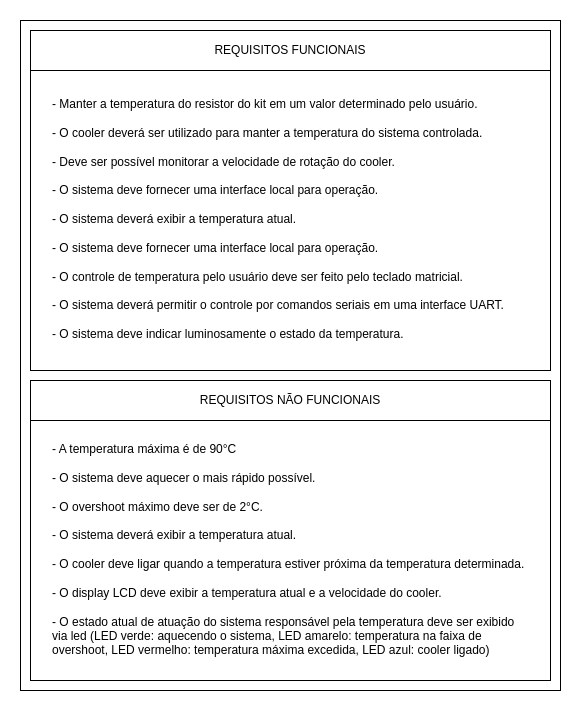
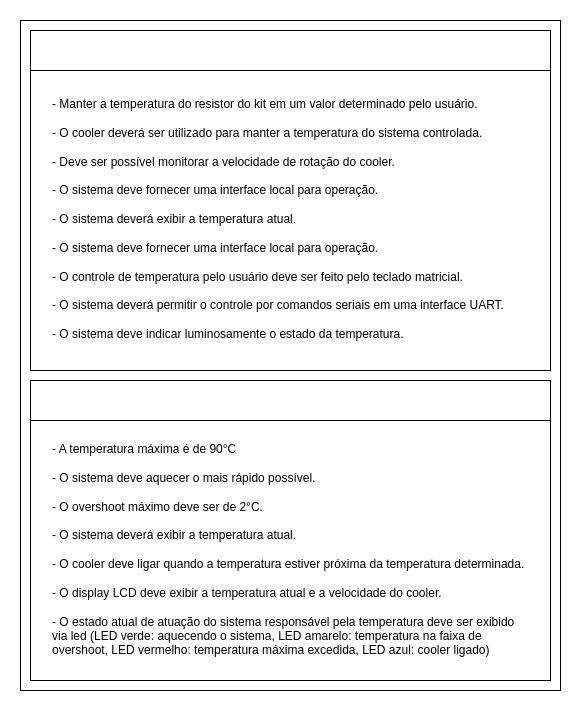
  <mxCell id="0" style=";html=1;" />
  <mxCell id="1" style=";html=1;" parent="0" />
  <mxCell id="2" value="" style="rounded=0;whiteSpace=wrap;html=1;" vertex="1" parent="1"><mxGeometry x="20" y="20" width="540" height="670" as="geometry" /></mxCell>
  <mxCell id="3" value="" style="rounded=0;whiteSpace=wrap;html=1;" vertex="1" parent="1"><mxGeometry x="30" y="30" width="520" height="40" as="geometry" /></mxCell>
  <mxCell id="4" value="" style="rounded=0;whiteSpace=wrap;html=1;" vertex="1" parent="1"><mxGeometry x="30" y="70" width="520" height="300" as="geometry" /></mxCell>
- <mxCell id="5" value="REQUISITOS FUNCIONAIS" style="text;html=1;align=center;verticalAlign=middle;whiteSpace=wrap;rounded=0;" vertex="1" parent="1"><mxGeometry x="180" y="35" width="220" height="30" as="geometry" /></mxCell>
  <mxCell id="6" value="- Manter a temperatura do resistor do kit em um valor determinado pelo usuário.&lt;div&gt;&lt;br&gt;&lt;/div&gt;&lt;div&gt;-&amp;nbsp;O cooler deverá ser utilizado para manter a temperatura do sistema controlada.&lt;/div&gt;&lt;div&gt;&lt;br&gt;&lt;/div&gt;&lt;div&gt;-&amp;nbsp;Deve ser possível monitorar a velocidade de rotação do cooler.&lt;/div&gt;&lt;div&gt;&lt;br&gt;&lt;/div&gt;&lt;div&gt;-&amp;nbsp;O sistema deve fornecer uma interface local para operação.&lt;/div&gt;&lt;div&gt;&lt;br&gt;&lt;/div&gt;&lt;div&gt;- O sistema deverá exibir a temperatura atual.&lt;/div&gt;&lt;div&gt;&lt;br&gt;&lt;/div&gt;&lt;div&gt;&lt;span style=&quot;background-color: transparent; color: light-dark(rgb(0, 0, 0), rgb(255, 255, 255));&quot;&gt;-&amp;nbsp;O sistema deve fornecer uma interface local para operação.&lt;/span&gt;&lt;/div&gt;&lt;div&gt;&lt;span style=&quot;background-color: transparent; color: light-dark(rgb(0, 0, 0), rgb(255, 255, 255));&quot;&gt;&lt;br&gt;&lt;/span&gt;&lt;/div&gt;&lt;div&gt;&lt;span style=&quot;background-color: transparent; color: light-dark(rgb(0, 0, 0), rgb(255, 255, 255));&quot;&gt;- O controle de temperatura pelo usuário deve ser feito pelo teclado matricial.&lt;/span&gt;&lt;/div&gt;&lt;div&gt;&lt;br&gt;&lt;/div&gt;&lt;div&gt;- O sistema deverá permitir o controle por comandos seriais em uma interface UART.&lt;/div&gt;&lt;div&gt;&lt;br&gt;&lt;/div&gt;&lt;div&gt;- O sistema deve indicar luminosamente o estado da temperatura.&lt;/div&gt;" style="text;html=1;align=left;verticalAlign=top;whiteSpace=wrap;rounded=0;" vertex="1" parent="1"><mxGeometry x="50" y="90" width="480" height="260" as="geometry" /></mxCell>
  <mxCell id="7" value="" style="rounded=0;whiteSpace=wrap;html=1;" vertex="1" parent="1"><mxGeometry x="30" y="380" width="520" height="40" as="geometry" /></mxCell>
  <mxCell id="8" value="" style="rounded=0;whiteSpace=wrap;html=1;" vertex="1" parent="1"><mxGeometry x="30" y="420" width="520" height="260" as="geometry" /></mxCell>
- <mxCell id="9" value="REQUISITOS NÃO FUNCIONAIS" style="text;html=1;align=center;verticalAlign=middle;whiteSpace=wrap;rounded=0;" vertex="1" parent="1"><mxGeometry x="180" y="385" width="220" height="30" as="geometry" /></mxCell>
  <mxCell id="10" value="- A temperatura máxima é de 90°C&lt;div&gt;&lt;br&gt;&lt;/div&gt;&lt;div&gt;-&amp;nbsp;O sistema deve aquecer o mais rápido possível.&lt;/div&gt;&lt;div&gt;&lt;br&gt;&lt;/div&gt;&lt;div&gt;-&amp;nbsp;O overshoot máximo deve ser de 2°C.&lt;/div&gt;&lt;div&gt;&lt;br&gt;&lt;/div&gt;&lt;div&gt;- O sistema deverá exibir a temperatura atual.&lt;/div&gt;&lt;div&gt;&lt;br&gt;&lt;/div&gt;&lt;div&gt;- O cooler deve ligar quando a temperatura estiver próxima da temperatura determinada.&lt;/div&gt;&lt;div&gt;&lt;br&gt;&lt;/div&gt;&lt;div&gt;- O display LCD deve exibir a temperatura atual e a velocidade do cooler.&lt;/div&gt;&lt;div&gt;&lt;br&gt;&lt;/div&gt;&lt;div&gt;- O estado atual de atuação do sistema responsável pela temperatura deve ser exibido via led (LED verde: aquecendo o sistema, LED amarelo: temperatura na faixa de overshoot, LED vermelho: temperatura máxima excedida, LED azul: cooler ligado)&amp;nbsp;&lt;/div&gt;" style="text;html=1;align=left;verticalAlign=top;whiteSpace=wrap;rounded=0;" vertex="1" parent="1"><mxGeometry x="50" y="435" width="480" height="255" as="geometry" /></mxCell>
  <mxCell id="11" style="edgeStyle=orthogonalEdgeStyle;rounded=0;orthogonalLoop=1;jettySize=auto;html=1;exitX=0.5;exitY=1;exitDx=0;exitDy=0;" edge="1" parent="1" source="6" target="6"><mxGeometry relative="1" as="geometry" /></mxCell>
